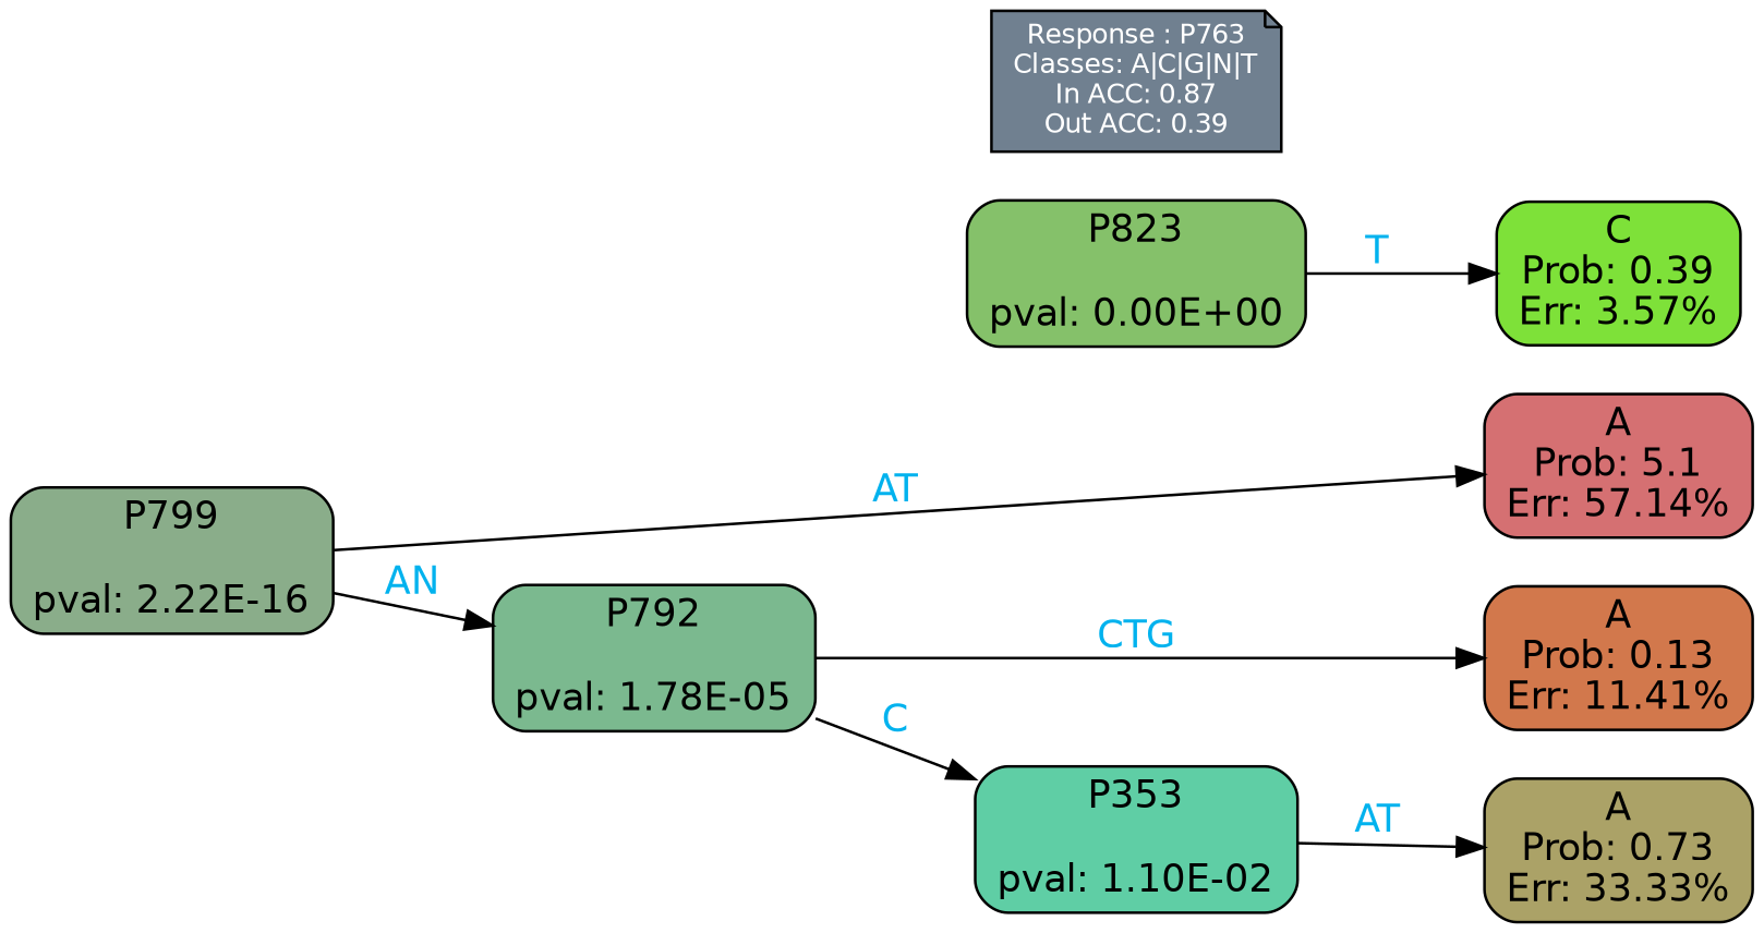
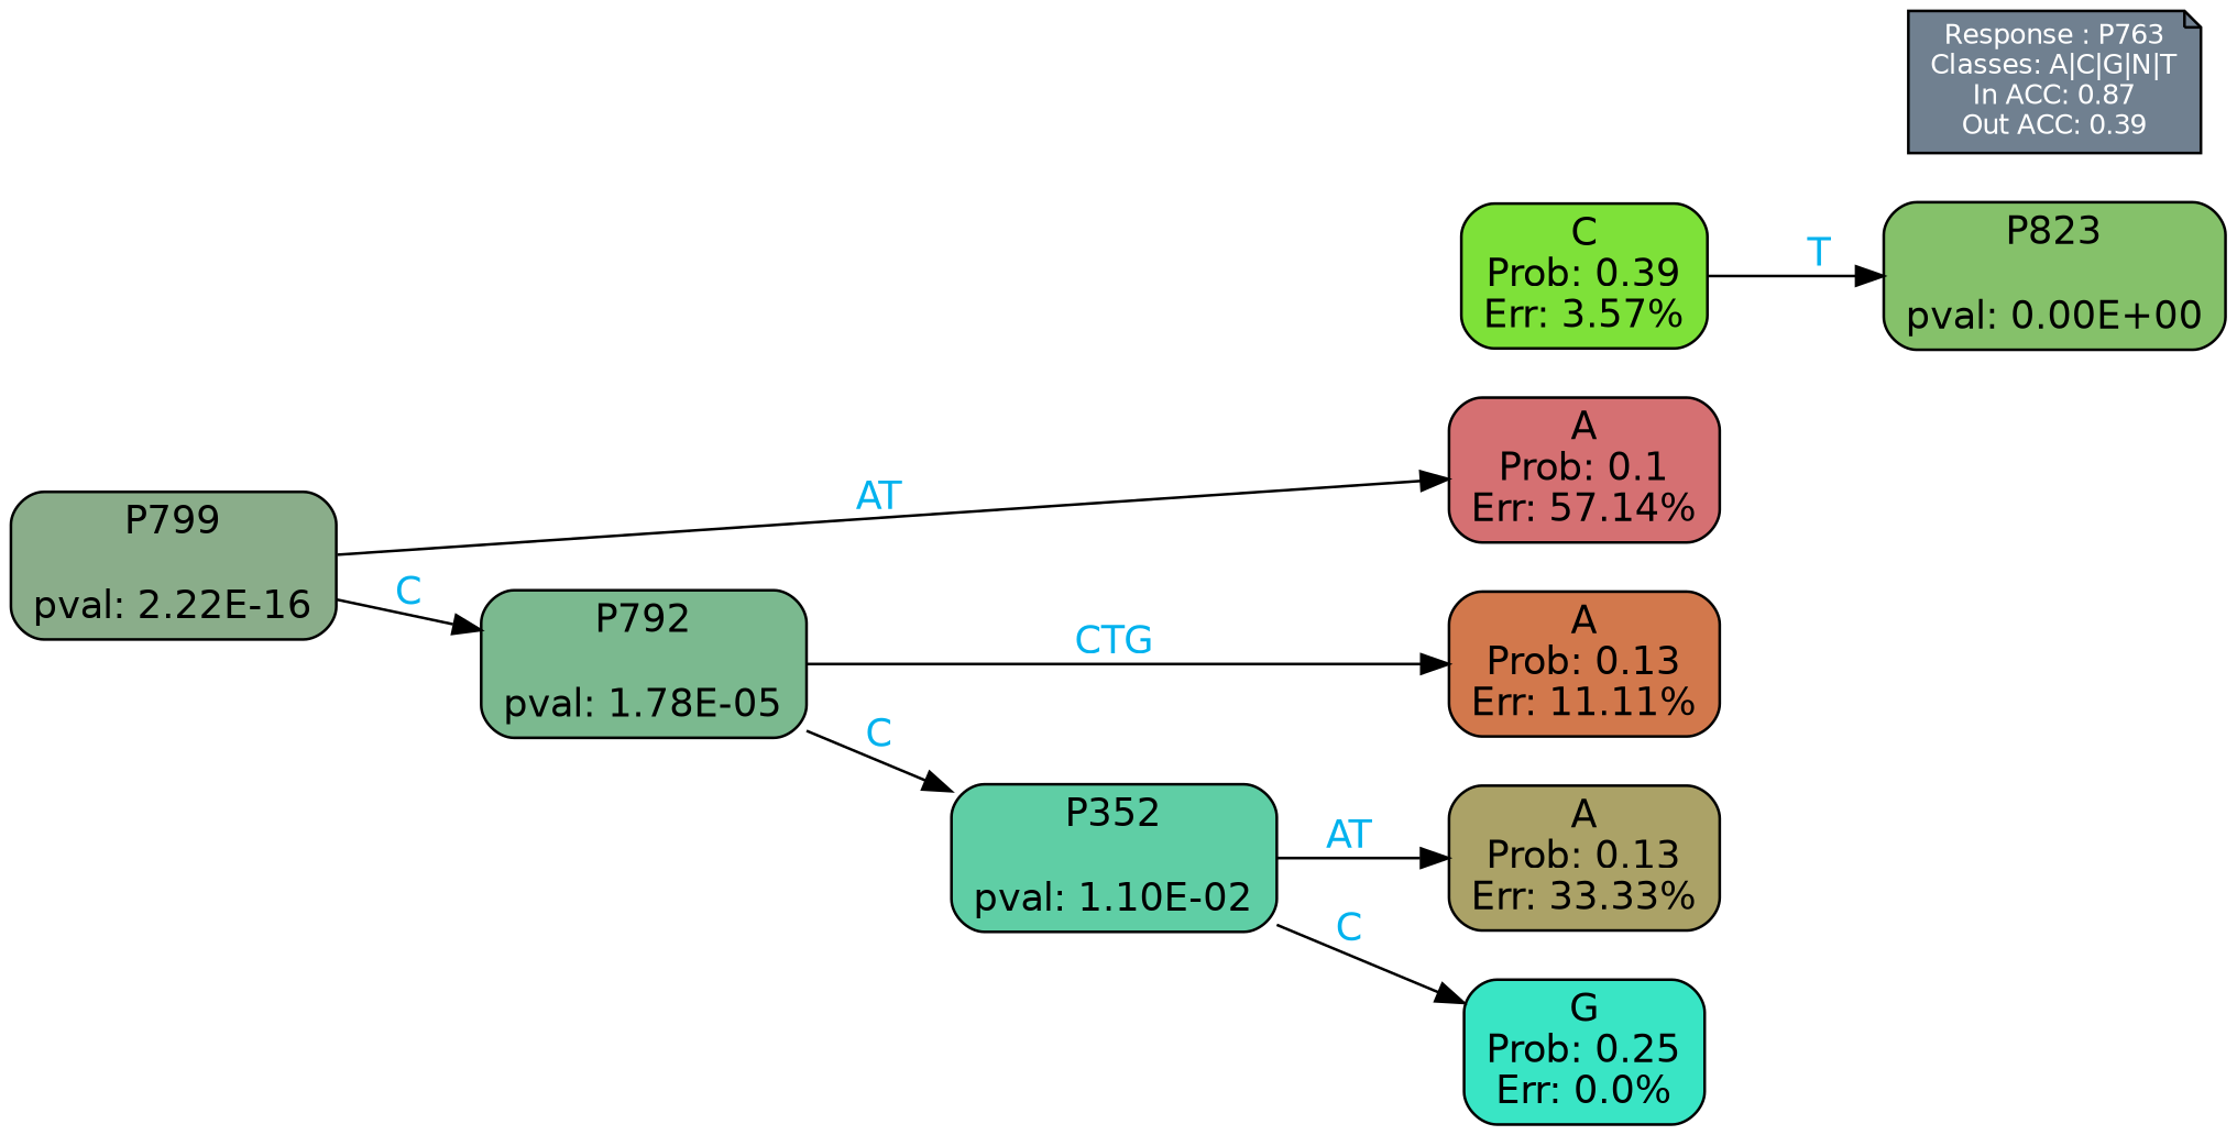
  digraph {
    rankdir=LR
    ranksep=equally
    splines=polylines
    node [color=black fontname=helvetica shape=box style="filled, rounded"]
    edge [fontcolor=deepskyblue2 fontname=helvetica]
-   n1 [fillcolor="#d2784c" label="A\nProb: 0.13\nErr: 11.41%"]
-   n2 [fillcolor="#aba267" label="A\nProb: 0.73\nErr: 33.33%"]
-   n4 [fillcolor="#d57072" label="A\nProb: 5.1\nErr: 57.14%"]
+   n1 [fillcolor="#d2784c" label="A\nProb: 0.13\nErr: 11.11%"]
+   n2 [fillcolor="#aba267" label="A\nProb: 0.13\nErr: 33.33%"]
+   n3 [fillcolor="#39e5c5" label="G\nProb: 0.25\nErr: 0.0%"]
+   n4 [fillcolor="#d57072" label="A\nProb: 0.1\nErr: 57.14%"]
    n5 [fillcolor="#7ee139" label="C\nProb: 0.39\nErr: 3.57%"]
    n6 [align=left fillcolor=slategray fontcolor=white fontsize=10 label="Response : P763\nClasses: A|C|G|N|T\nIn ACC: 0.87\nOut ACC: 0.39\n" shape=note style=filled]
    n7 [fillcolor="#85c16a" label="P823\n\npval: 0.00E+00"]
    n8 [fillcolor="#8aad8a" label="P799\n\npval: 2.22E-16"]
    n9 [fillcolor="#7bb98f" label="P792\n\npval: 1.78E-05"]
-   n10 [fillcolor="#5fcea5" label="P353\n\npval: 1.10E-02"]
+   n10 [fillcolor="#5fcea5" label="P352\n\npval: 1.10E-02"]
    subgraph sub_1 {
      rank=same
      n1
      n2
+     n3
      n4
      n5
    }
    subgraph sub_2 {
      rank=same
      n6
      n7
    }
-   n7 -> n5 [label=T]
+   n5 -> n7 [label=T]
    n8 -> n4 [label=AT]
-   n8 -> n9 [label=AN]
+   n8 -> n9 [label=C]
    n9 -> n1 [label=CTG]
    n9 -> n10 [label=C]
    n10 -> n2 [label=AT]
+   n10 -> n3 [label=C]
  }
